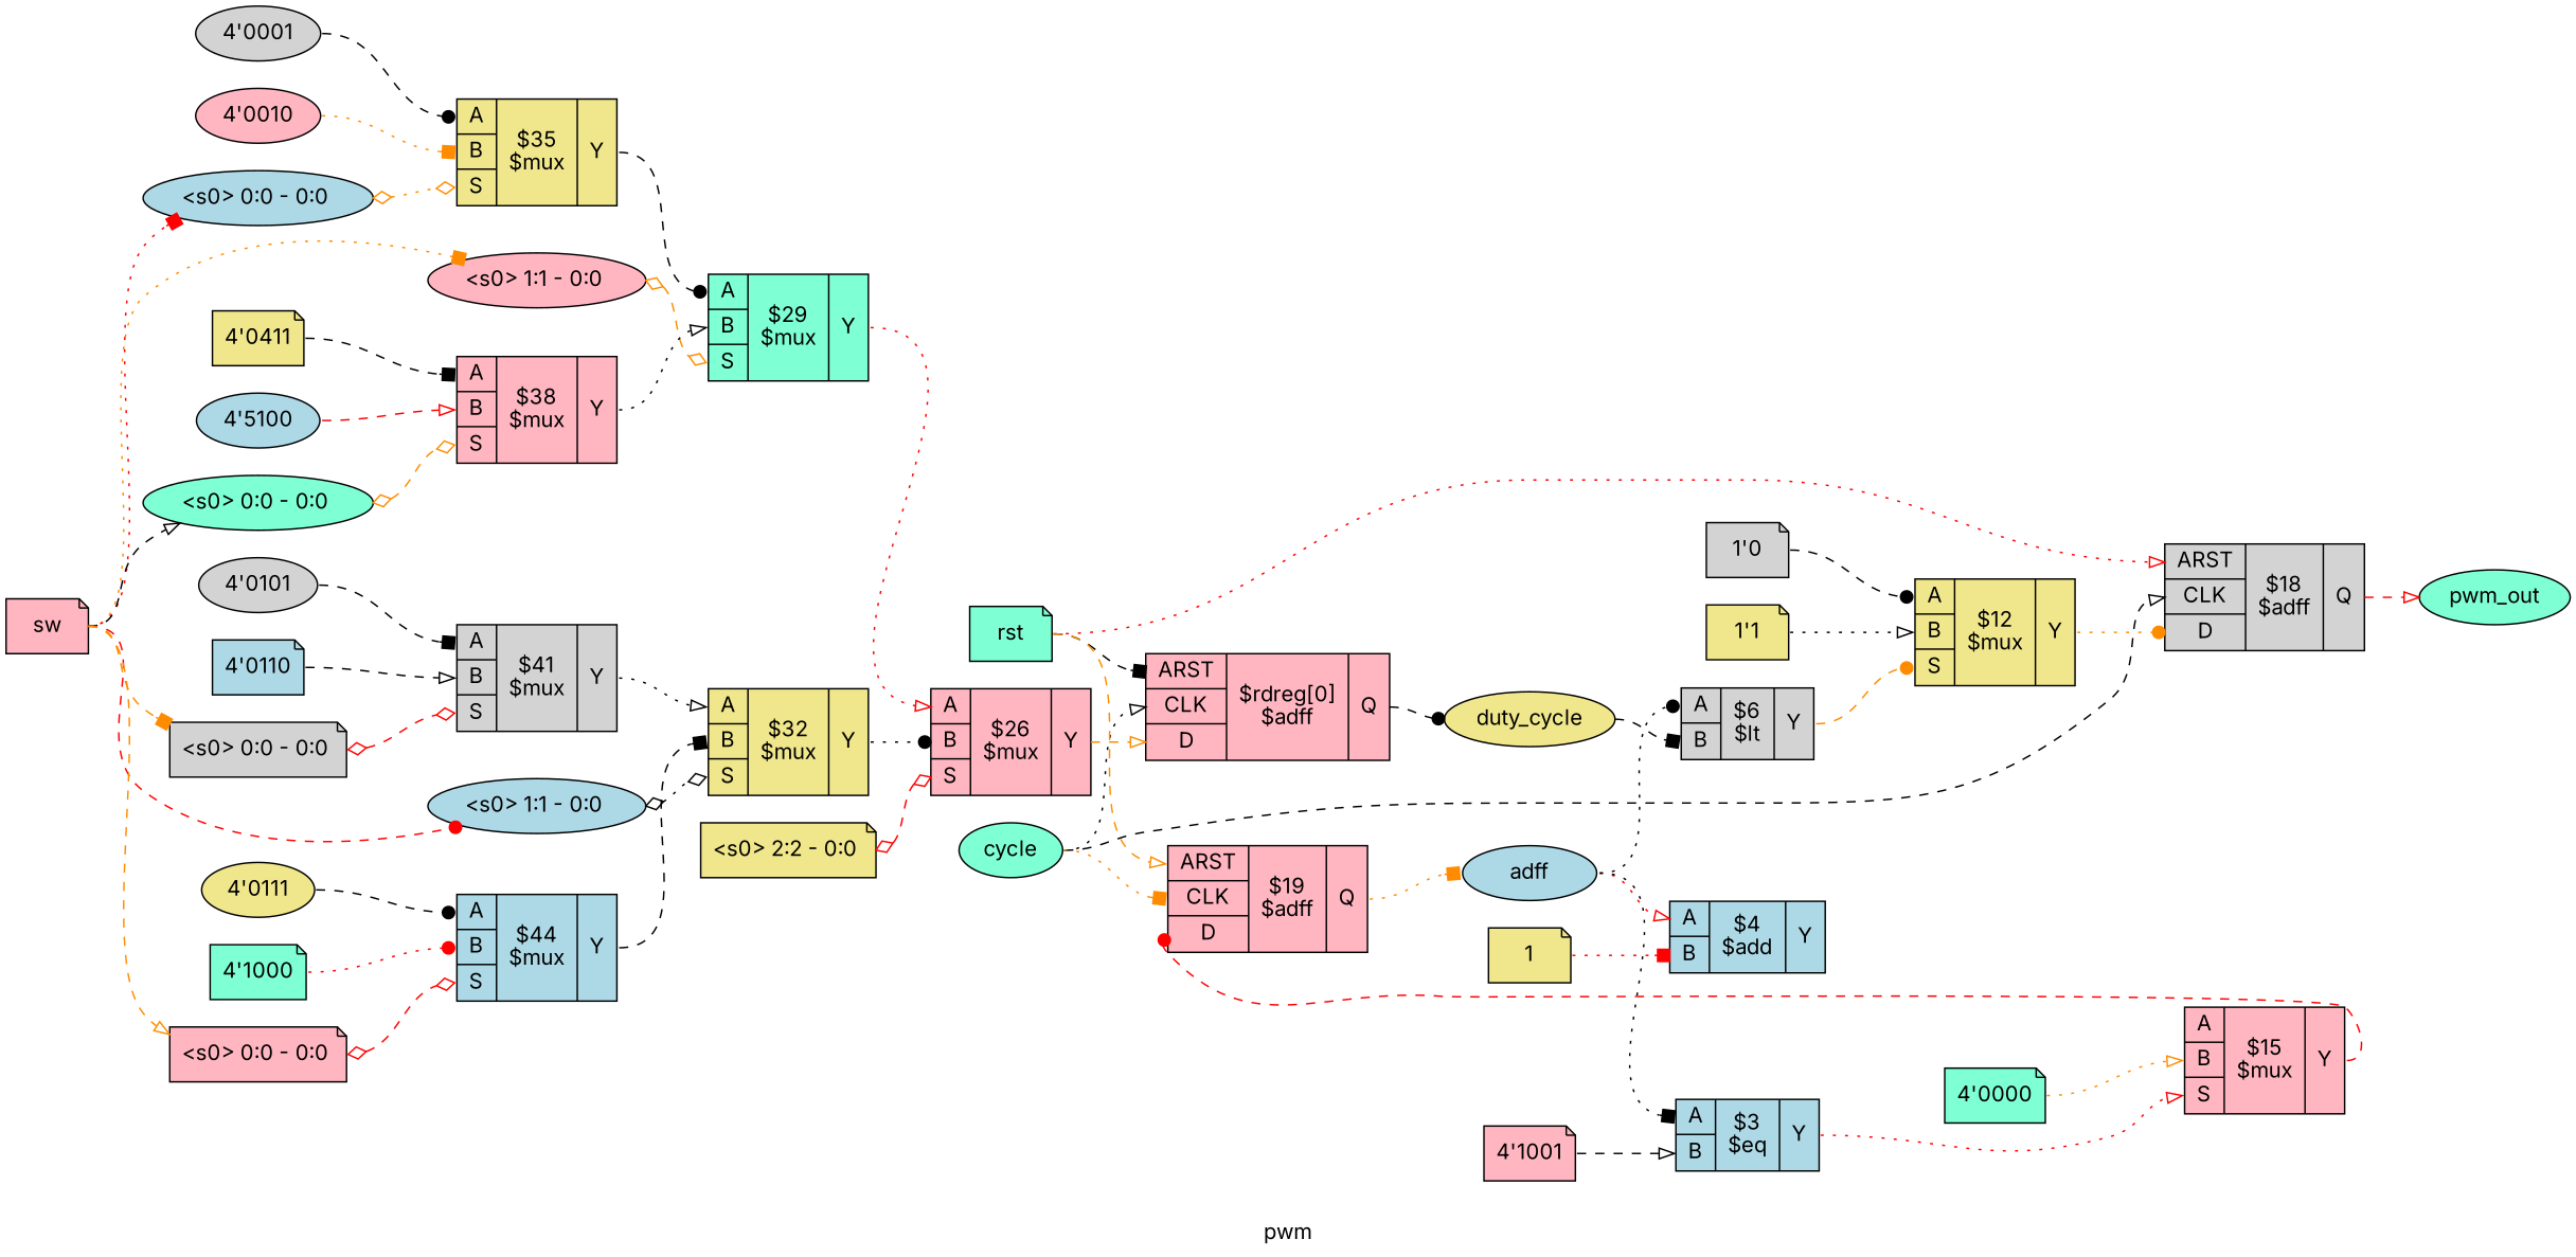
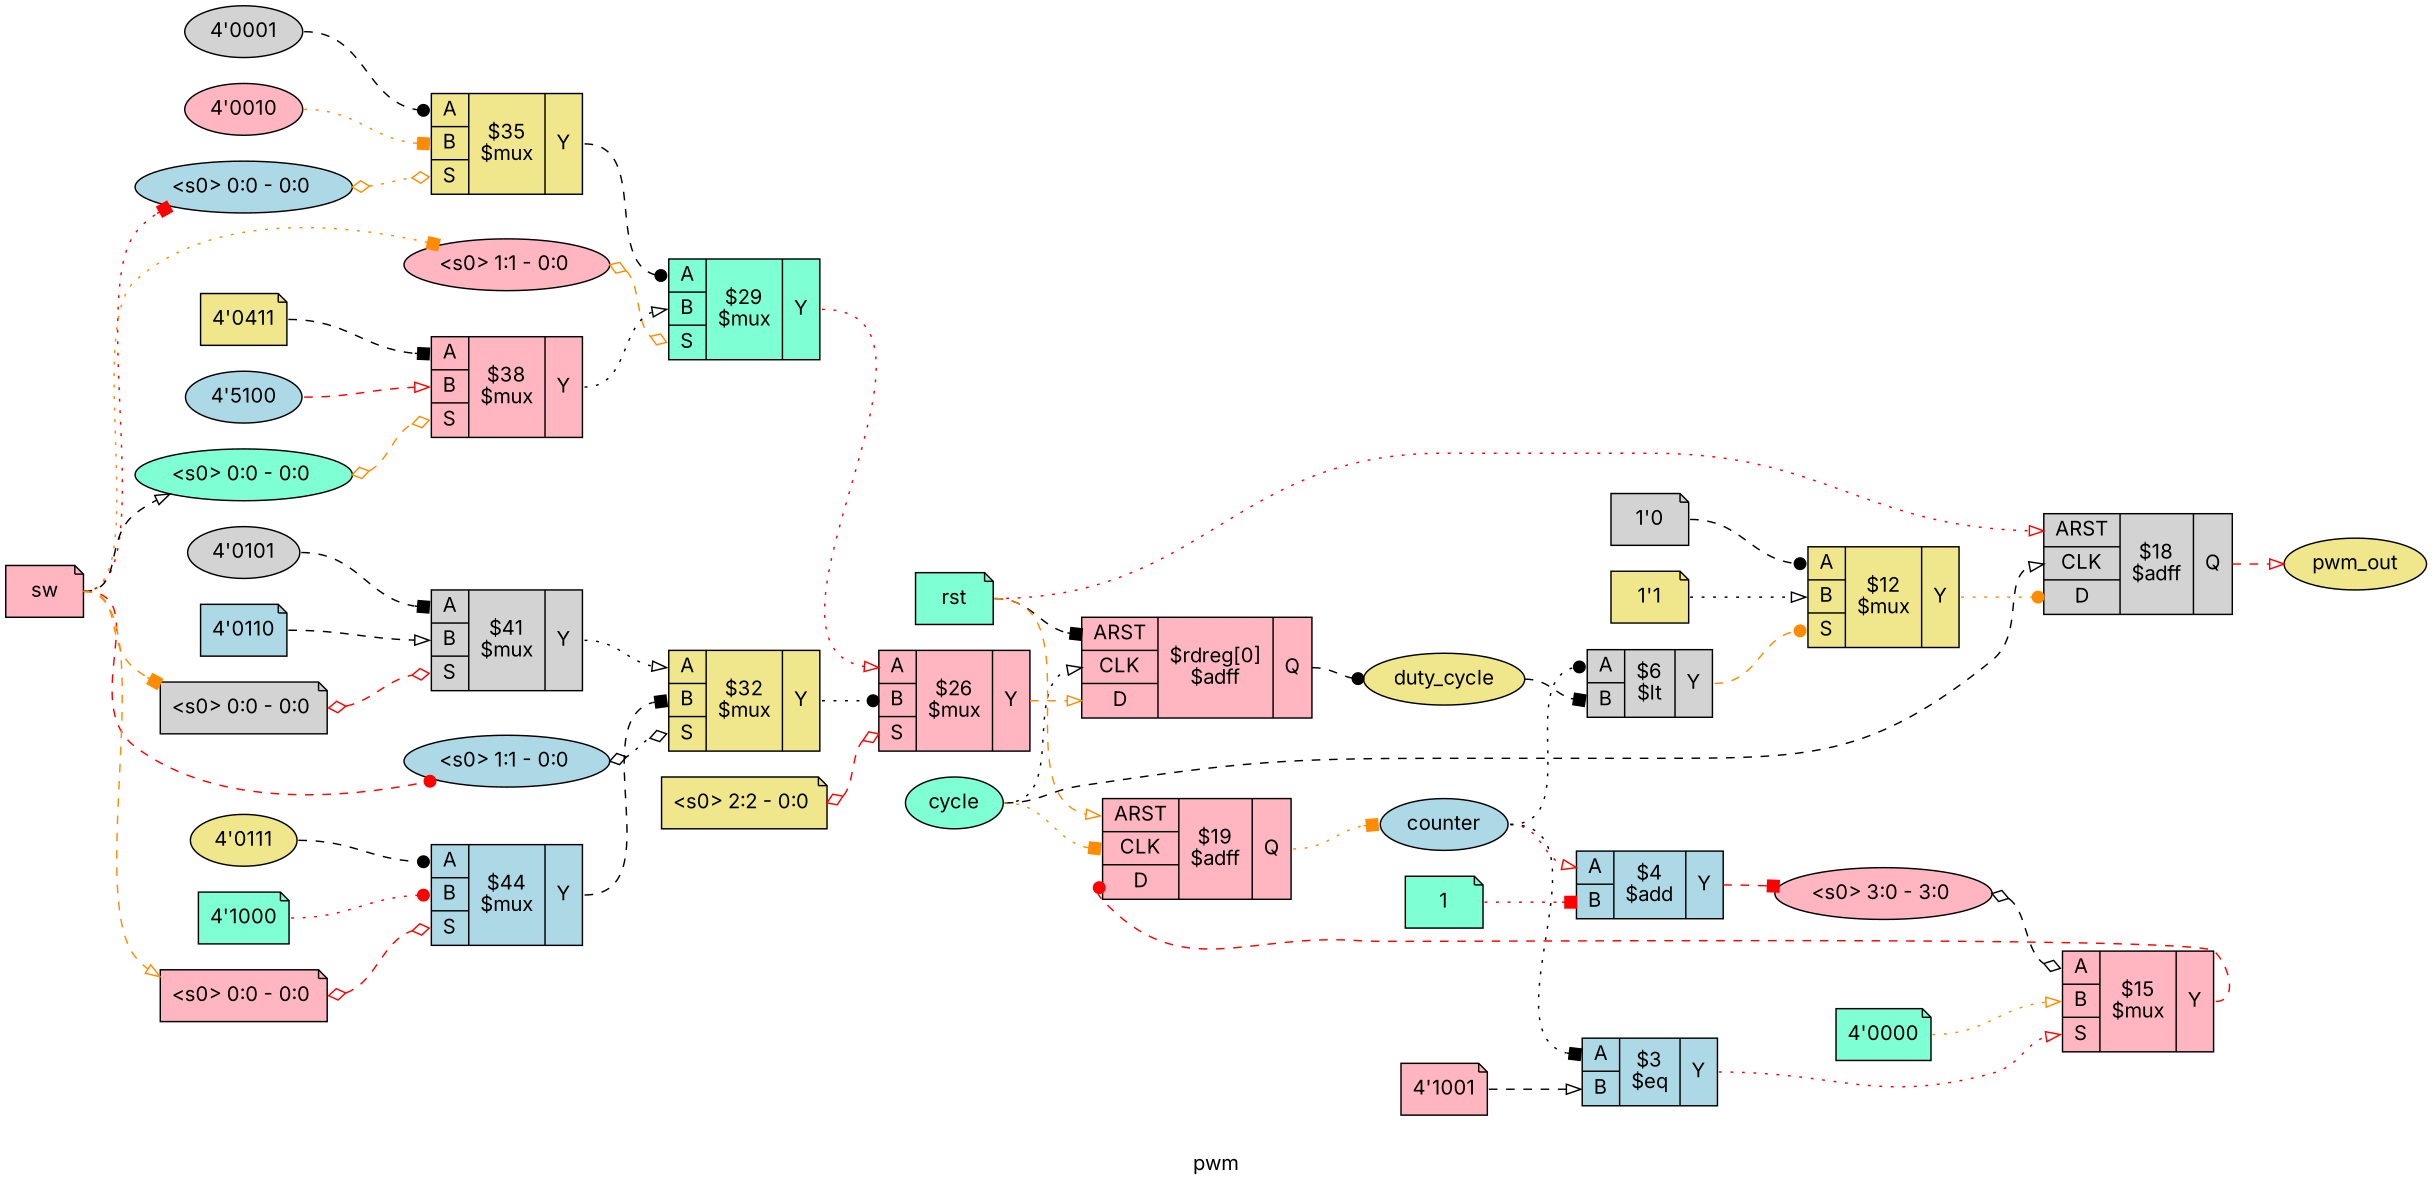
  digraph {
    fontname=Inter
    label=pwm
    rankdir=LR
    remincross=true
    node [fillcolor=lightpink fontname=Inter shape=record style=filled]
    edge [arrowhead=onormal color=black fontcolor=black fontname=Inter headport="p25:w" style=dashed tailport=e]
    n1 [color=black fillcolor=aquamarine fontcolor=black label=cycle shape=ellipse]
    n2 [label="{{<p19> ARST|<p20> CLK|<p21> D}|$rdreg[0]\n$adff|{<p22> Q}}"]
    n3 [fillcolor=lightgrey label="{{<p19> ARST|<p20> CLK|<p21> D}|$18\n$adff|{<p22> Q}}"]
    n4 [label="{{<p19> ARST|<p20> CLK|<p21> D}|$19\n$adff|{<p22> Q}}"]
    n5 [color=black fillcolor=khaki fontcolor=black label=duty_cycle shape=ellipse]
-   n6 [color=black fillcolor=aquamarine fontcolor=black label=pwm_out shape=ellipse]
-   n7 [color=black fillcolor=lightblue fontcolor=black label=adff shape=ellipse]
+   n6 [color=black fillcolor=khaki fontcolor=black label=pwm_out shape=ellipse]
+   n7 [color=black fillcolor=lightblue fontcolor=black label=counter shape=ellipse]
    n8 [fillcolor=lightblue label="{{<p24> A|<p25> B}|$4\n$add|{<p26> Y}}"]
    n9 [fillcolor=lightblue label="{{<p24> A|<p25> B}|$3\n$eq|{<p26> Y}}"]
    n10 [fillcolor=lightgrey label="{{<p24> A|<p25> B}|$6\n$lt|{<p26> Y}}"]
+   n11 [color=black fontcolor=black label="<s0> 3:0 - 3:0 " shape=ellipse style="rounded,filled"]
    n12 [label="{{<p24> A|<p25> B|<p30> S}|$15\n$mux|{<p26> Y}}"]
    n13 [fillcolor=khaki label="{{<p24> A|<p25> B|<p30> S}|$12\n$mux|{<p26> Y}}"]
    n14 [color=black fillcolor=aquamarine fontcolor=black label=rst shape=note]
    n15 [color=black fontcolor=black label=sw shape=note]
    n16 [color=black fontcolor=black label="<s0> 1:1 - 0:0 " shape=ellipse style="rounded,filled"]
    n17 [color=black fillcolor=lightblue fontcolor=black label="<s0> 1:1 - 0:0 " shape=ellipse style="rounded,filled"]
    n18 [color=black fillcolor=lightblue fontcolor=black label="<s0> 0:0 - 0:0 " shape=ellipse style="rounded,filled"]
    n19 [color=black fillcolor=aquamarine fontcolor=black label="<s0> 0:0 - 0:0 " shape=ellipse style="rounded,filled"]
    n20 [color=black fillcolor=lightgrey fontcolor=black label="<s0> 0:0 - 0:0 " shape=note style="rounded,filled"]
    n21 [color=black fontcolor=black label="<s0> 0:0 - 0:0 " shape=note style="rounded,filled"]
    n22 [color=black fillcolor=khaki fontcolor=black label="<s0> 2:2 - 0:0 " shape=note style="rounded,filled"]
    n23 [label="{{<p24> A|<p25> B|<p30> S}|$26\n$mux|{<p26> Y}}"]
    n24 [fillcolor=aquamarine label="{{<p24> A|<p25> B|<p30> S}|$29\n$mux|{<p26> Y}}"]
    n25 [fillcolor=khaki label="{{<p24> A|<p25> B|<p30> S}|$32\n$mux|{<p26> Y}}"]
    n26 [fillcolor=khaki label="{{<p24> A|<p25> B|<p30> S}|$35\n$mux|{<p26> Y}}"]
    n27 [label="{{<p24> A|<p25> B|<p30> S}|$38\n$mux|{<p26> Y}}"]
    n28 [fillcolor=lightgrey label="{{<p24> A|<p25> B|<p30> S}|$41\n$mux|{<p26> Y}}"]
    n29 [fillcolor=lightblue label="{{<p24> A|<p25> B|<p30> S}|$44\n$mux|{<p26> Y}}"]
-   n30 [fillcolor=khaki label=1 shape=note]
+   n30 [fillcolor=aquamarine label=1 shape=note]
    n31 [label="4'1001" shape=note]
    n32 [fillcolor=lightgrey label="4'0001" shape=ellipse]
    n33 [label="4'0010" shape=ellipse]
    n34 [fillcolor=khaki label="4'0411" shape=note]
    n35 [fillcolor=lightblue label="4'5100" shape=ellipse]
    n36 [fillcolor=lightgrey label="4'0101" shape=ellipse]
    n37 [fillcolor=lightblue label="4'0110" shape=note]
    n38 [fillcolor=khaki label="4'0111" shape=ellipse]
    n39 [fillcolor=aquamarine label="4'1000" shape=note]
    n40 [fillcolor=lightgrey label="1'0" shape=note]
    n41 [fillcolor=khaki label="1'1" shape=note]
    n42 [fillcolor=aquamarine label="4'0000" shape=note]
    n1 -> n2 [headport="p20:w" style=dotted]
    n1 -> n3 [headport="p20:w"]
    n1 -> n4 [arrowhead=box color=darkorange headport="p20:w" style=dotted]
    n2 -> n5 [arrowhead=dot headport=w tailport="p22:e"]
    n3 -> n6 [color=red headport=w tailport="p22:e"]
    n4 -> n7 [arrowhead=box color=darkorange headport=w style=dotted tailport="p22:e"]
    n5 -> n10 [arrowhead=box]
    n7 -> n8 [color=red headport="p24:w" style=dotted]
    n7 -> n9 [arrowhead=box headport="p24:w" style=dotted]
    n7 -> n10 [arrowhead=dot headport="p24:w" style=dotted]
+   n8 -> n11 [arrowhead=box color=red headport="s0:w" tailport="p26:e"]
    n9 -> n12 [color=red headport="p30:w" style=dotted tailport="p26:e"]
    n10 -> n13 [arrowhead=dot color=darkorange headport="p30:w" tailport="p26:e"]
+   n11 -> n12 [arrowhead=odiamond arrowtail=odiamond dir=both headport="p24:w"]
    n12 -> n4 [arrowhead=dot color=red headport="p21:w" tailport="p26:e"]
    n13 -> n3 [arrowhead=dot color=darkorange headport="p21:w" style=dotted tailport="p26:e"]
    n14 -> n2 [arrowhead=box headport="p19:w"]
    n14 -> n3 [color=red headport="p19:w" style=dotted]
    n14 -> n4 [color=darkorange headport="p19:w"]
    n15 -> n16 [arrowhead=box color=darkorange headport="s0:w" style=dotted]
    n15 -> n17 [arrowhead=dot color=red headport="s0:w"]
    n15 -> n18 [arrowhead=box color=red headport="s0:w" style=dotted]
    n15 -> n19 [headport="s0:w"]
    n15 -> n20 [arrowhead=box color=darkorange headport="s0:w"]
    n15 -> n21 [color=darkorange headport="s0:w"]
    n16 -> n24 [arrowhead=odiamond arrowtail=odiamond color=darkorange dir=both headport="p30:w"]
    n17 -> n25 [arrowhead=odiamond arrowtail=odiamond dir=both headport="p30:w" style=dotted]
    n18 -> n26 [arrowhead=odiamond arrowtail=odiamond color=darkorange dir=both headport="p30:w" style=dotted]
    n19 -> n27 [arrowhead=odiamond arrowtail=odiamond color=darkorange dir=both headport="p30:w"]
    n20 -> n28 [arrowhead=odiamond arrowtail=odiamond color=red dir=both headport="p30:w"]
    n21 -> n29 [arrowhead=odiamond arrowtail=odiamond color=red dir=both headport="p30:w"]
    n22 -> n23 [arrowhead=odiamond arrowtail=odiamond color=red dir=both headport="p30:w"]
    n23 -> n2 [color=darkorange headport="p21:w" tailport="p26:e"]
    n24 -> n23 [color=red headport="p24:w" style=dotted tailport="p26:e"]
    n25 -> n23 [arrowhead=dot style=dotted tailport="p26:e"]
    n26 -> n24 [arrowhead=dot headport="p24:w" tailport="p26:e"]
    n27 -> n24 [style=dotted tailport="p26:e"]
    n28 -> n25 [headport="p24:w" style=dotted tailport="p26:e"]
    n29 -> n25 [arrowhead=box tailport="p26:e"]
    n30 -> n8 [arrowhead=box color=red style=dotted]
    n31 -> n9
    n32 -> n26 [arrowhead=dot headport="p24:w"]
    n33 -> n26 [arrowhead=box color=darkorange style=dotted]
    n34 -> n27 [arrowhead=box headport="p24:w"]
    n35 -> n27 [color=red]
    n36 -> n28 [arrowhead=box headport="p24:w"]
    n37 -> n28
    n38 -> n29 [arrowhead=dot headport="p24:w"]
    n39 -> n29 [arrowhead=dot color=red style=dotted]
    n40 -> n13 [arrowhead=dot headport="p24:w"]
    n41 -> n13 [style=dotted]
    n42 -> n12 [color=darkorange style=dotted]
  }
